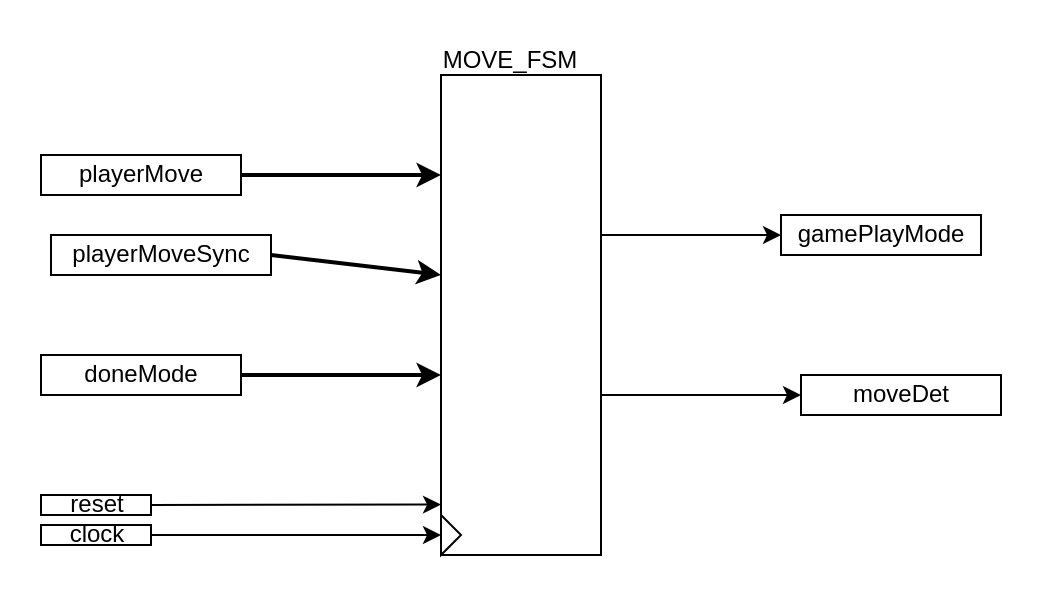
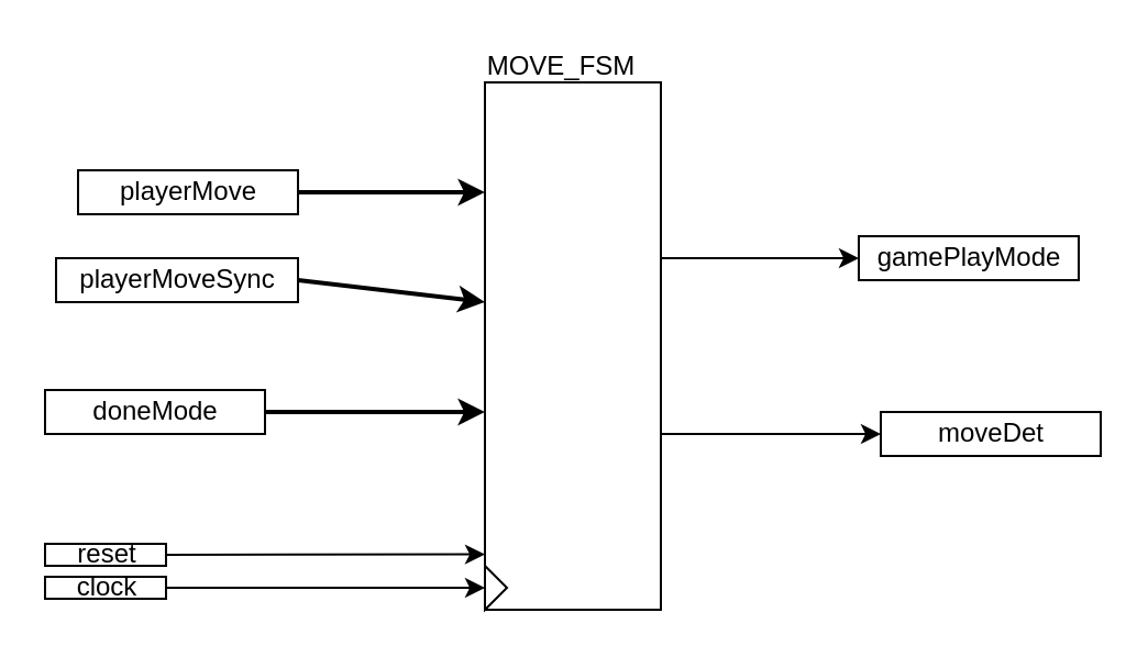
  <mxCell id="0" />
  <mxCell id="1" parent="0" />
  <mxCell id="2" style="edgeStyle=none;html=1;exitX=0;exitY=0;exitDx=100;exitDy=10;exitPerimeter=0;entryX=0;entryY=0;entryDx=0;entryDy=50;entryPerimeter=0;strokeWidth=2;" edge="1" parent="1" source="3" target="14"><mxGeometry relative="1" as="geometry" /></mxCell>
- <mxCell id="3" value="playerMove" style="externalPins=0;recursiveResize=0;shadow=0;dashed=0;align=center;html=1;strokeWidth=1;shape=mxgraph.rtl.abstract.entity;container=1;collapsible=0;kind=input;drawPins=0;left=0;right=1;bottom=0;top=0;" vertex="1" parent="1"><mxGeometry x="20" y="77" width="100" height="20" as="geometry" /></mxCell>
+ <mxCell id="3" value="playerMove" style="externalPins=0;recursiveResize=0;shadow=0;dashed=0;align=center;html=1;strokeWidth=1;shape=mxgraph.rtl.abstract.entity;container=1;collapsible=0;kind=input;drawPins=0;left=0;right=1;bottom=0;top=0;" vertex="1" parent="1"><mxGeometry x="35" y="77" width="100" height="20" as="geometry" /></mxCell>
  <mxCell id="4" style="edgeStyle=none;html=1;exitX=0;exitY=0;exitDx=110;exitDy=10;exitPerimeter=0;entryX=0;entryY=0;entryDx=0;entryDy=100;entryPerimeter=0;strokeWidth=2;" edge="1" parent="1" source="5" target="14"><mxGeometry relative="1" as="geometry" /></mxCell>
  <mxCell id="5" value="playerMoveSync" style="externalPins=0;recursiveResize=0;shadow=0;dashed=0;align=center;html=1;strokeWidth=1;shape=mxgraph.rtl.abstract.entity;container=1;collapsible=0;kind=input;drawPins=0;left=0;right=1;bottom=0;top=0;" vertex="1" parent="1"><mxGeometry x="25" y="117" width="110" height="20" as="geometry" /></mxCell>
  <mxCell id="6" style="edgeStyle=none;html=1;exitX=0;exitY=0;exitDx=100;exitDy=10;exitPerimeter=0;entryX=0;entryY=0;entryDx=0;entryDy=150;entryPerimeter=0;strokeWidth=2;" edge="1" parent="1" source="7" target="14"><mxGeometry relative="1" as="geometry" /></mxCell>
  <mxCell id="7" value="doneMode" style="externalPins=0;recursiveResize=0;shadow=0;dashed=0;align=center;html=1;strokeWidth=1;shape=mxgraph.rtl.abstract.entity;container=1;collapsible=0;kind=input;drawPins=0;left=0;right=1;bottom=0;top=0;" vertex="1" parent="1"><mxGeometry x="20" y="177" width="100" height="20" as="geometry" /></mxCell>
  <mxCell id="8" style="edgeStyle=none;html=1;entryX=0;entryY=0.895;entryDx=0;entryDy=0;entryPerimeter=0;strokeWidth=1;" edge="1" parent="1" source="9" target="14"><mxGeometry relative="1" as="geometry" /></mxCell>
  <mxCell id="9" value="reset" style="externalPins=0;recursiveResize=0;shadow=0;dashed=0;align=center;html=1;strokeWidth=1;shape=mxgraph.rtl.abstract.entity;container=1;collapsible=0;kind=input;drawPins=0;left=0;right=1;bottom=0;top=0;" vertex="1" parent="1"><mxGeometry x="20" y="247" width="55" height="10" as="geometry" /></mxCell>
  <mxCell id="10" style="edgeStyle=none;html=1;strokeWidth=1;entryX=0;entryY=0.5;entryDx=0;entryDy=0;" edge="1" parent="1" source="11" target="15"><mxGeometry relative="1" as="geometry"><mxPoint x="150" y="287" as="targetPoint" /></mxGeometry></mxCell>
  <mxCell id="11" value="clock" style="externalPins=0;recursiveResize=0;shadow=0;dashed=0;align=center;html=1;strokeWidth=1;shape=mxgraph.rtl.abstract.entity;container=1;collapsible=0;kind=input;drawPins=0;left=0;right=1;bottom=0;top=0;" vertex="1" parent="1"><mxGeometry x="20" y="262" width="55" height="10" as="geometry" /></mxCell>
  <mxCell id="12" style="edgeStyle=none;html=1;exitX=0;exitY=0;exitDx=80;exitDy=80;exitPerimeter=0;strokeWidth=1;entryX=0;entryY=0.5;entryDx=0;entryDy=0;entryPerimeter=0;" edge="1" parent="1" source="14" target="16"><mxGeometry relative="1" as="geometry"><mxPoint x="390" y="116.857" as="targetPoint" /></mxGeometry></mxCell>
  <mxCell id="13" style="edgeStyle=none;html=1;exitX=0;exitY=0;exitDx=80;exitDy=160;exitPerimeter=0;strokeWidth=1;entryX=0;entryY=0.5;entryDx=0;entryDy=0;entryPerimeter=0;" edge="1" parent="1" source="14" target="17"><mxGeometry relative="1" as="geometry"><mxPoint x="390" y="196.857" as="targetPoint" /></mxGeometry></mxCell>
  <mxCell id="14" value="" style="externalPins=0;recursiveResize=0;shadow=0;dashed=0;align=center;html=1;strokeWidth=1;shape=mxgraph.rtl.abstract.entity;container=1;collapsible=0;kind=sequential;drawPins=0;left=3;right=2;bottom=0;top=0;" vertex="1" parent="1"><mxGeometry x="220" y="37" width="80" height="240" as="geometry" /></mxCell>
  <mxCell id="15" value="" style="triangle;whiteSpace=wrap;html=1;" vertex="1" parent="14"><mxGeometry y="220" width="10" height="20" as="geometry" /></mxCell>
  <mxCell id="16" value="gamePlayMode" style="externalPins=0;recursiveResize=0;shadow=0;dashed=0;align=center;html=1;strokeWidth=1;shape=mxgraph.rtl.abstract.entity;container=1;collapsible=0;kind=input;drawPins=0;left=0;right=1;bottom=0;top=0;" vertex="1" parent="1"><mxGeometry x="390" y="107" width="100" height="20" as="geometry" /></mxCell>
  <mxCell id="17" value="moveDet" style="externalPins=0;recursiveResize=0;shadow=0;dashed=0;align=center;html=1;strokeWidth=1;shape=mxgraph.rtl.abstract.entity;container=1;collapsible=0;kind=input;drawPins=0;left=0;right=1;bottom=0;top=0;" vertex="1" parent="1"><mxGeometry x="400" y="187" width="100" height="20" as="geometry" /></mxCell>
  <mxCell id="18" value="MOVE_FSM" style="text;html=1;strokeColor=none;fillColor=none;align=center;verticalAlign=middle;whiteSpace=wrap;rounded=0;" vertex="1" parent="1"><mxGeometry x="220" y="20" width="70" height="20" as="geometry" /></mxCell>
